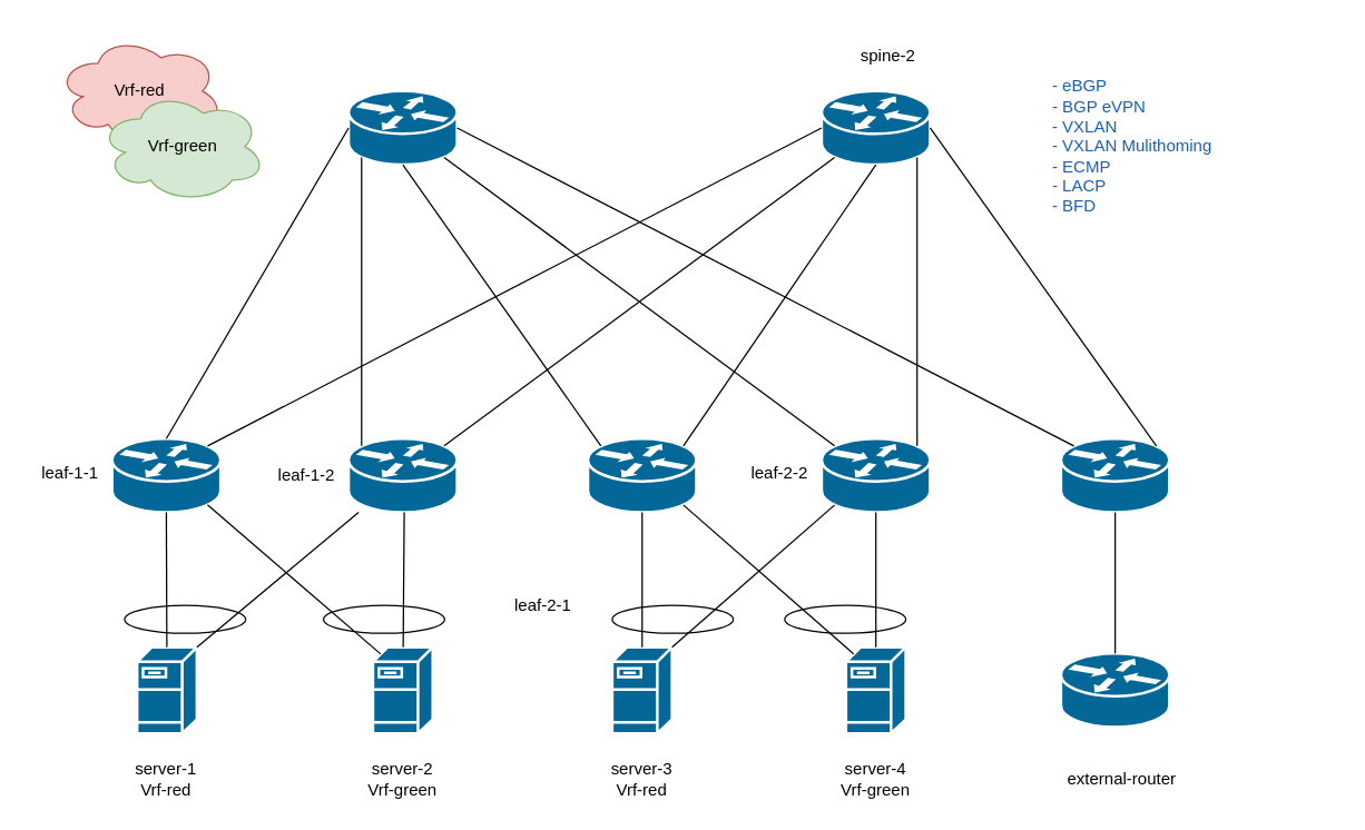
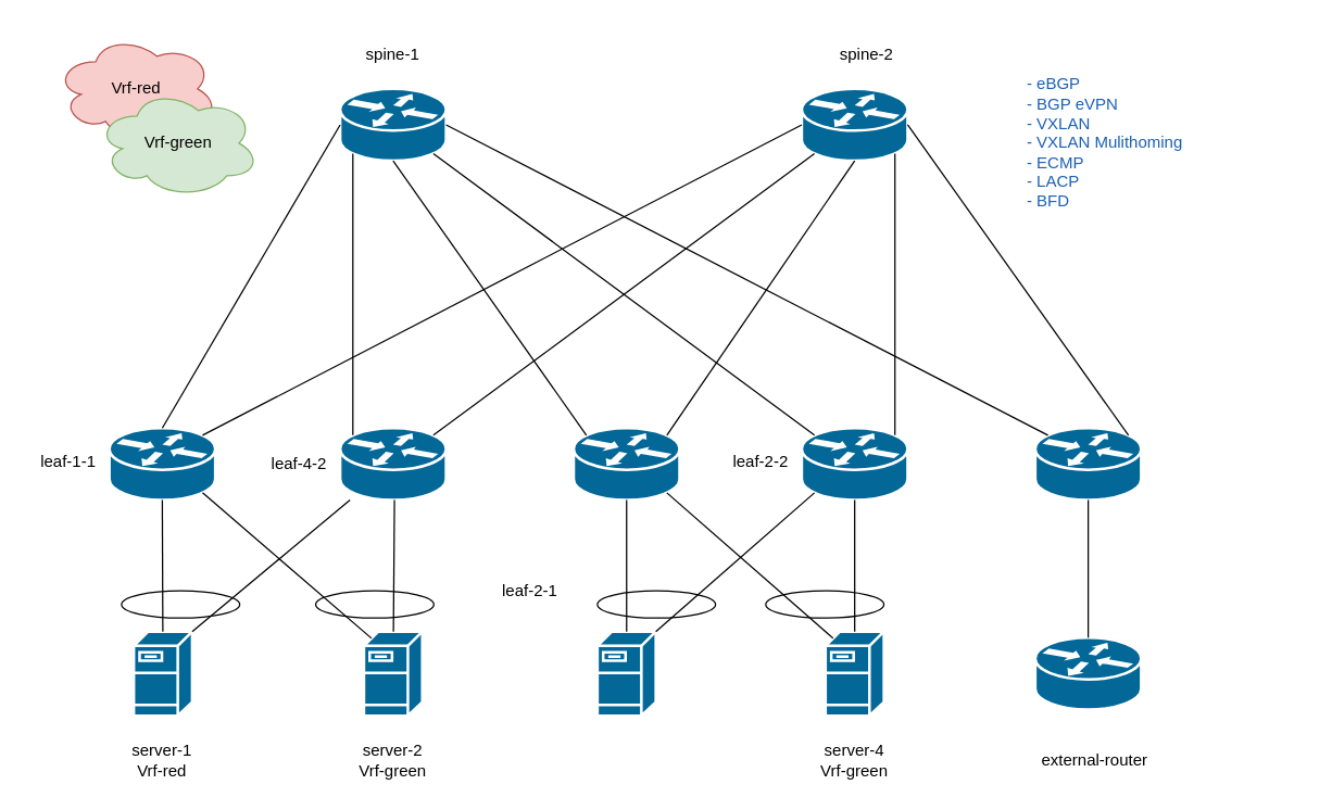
  <mxCell id="0" />
  <mxCell id="1" parent="0" />
  <mxCell id="2" value="" style="shape=mxgraph.cisco.routers.router;sketch=0;html=1;pointerEvents=1;dashed=0;fillColor=#036897;strokeColor=#ffffff;strokeWidth=2;verticalLabelPosition=bottom;verticalAlign=top;align=center;outlineConnect=0;" parent="1" vertex="1"><mxGeometry x="80" y="315" width="78" height="53" as="geometry" /></mxCell>
  <mxCell id="3" value="" style="shape=mxgraph.cisco.routers.router;sketch=0;html=1;pointerEvents=1;dashed=0;fillColor=#036897;strokeColor=#ffffff;strokeWidth=2;verticalLabelPosition=bottom;verticalAlign=top;align=center;outlineConnect=0;" parent="1" vertex="1"><mxGeometry x="250" y="65" width="78" height="53" as="geometry" /></mxCell>
  <mxCell id="4" value="" style="shape=mxgraph.cisco.routers.router;sketch=0;html=1;pointerEvents=1;dashed=0;fillColor=#036897;strokeColor=#ffffff;strokeWidth=2;verticalLabelPosition=bottom;verticalAlign=top;align=center;outlineConnect=0;" parent="1" vertex="1"><mxGeometry x="250" y="315" width="78" height="53" as="geometry" /></mxCell>
  <mxCell id="5" value="" style="shape=mxgraph.cisco.routers.router;sketch=0;html=1;pointerEvents=1;dashed=0;fillColor=#036897;strokeColor=#ffffff;strokeWidth=2;verticalLabelPosition=bottom;verticalAlign=top;align=center;outlineConnect=0;" parent="1" vertex="1"><mxGeometry x="422" y="315" width="78" height="53" as="geometry" /></mxCell>
  <mxCell id="6" value="" style="shape=mxgraph.cisco.routers.router;sketch=0;html=1;pointerEvents=1;dashed=0;fillColor=#036897;strokeColor=#ffffff;strokeWidth=2;verticalLabelPosition=bottom;verticalAlign=top;align=center;outlineConnect=0;" parent="1" vertex="1"><mxGeometry x="590" y="65" width="78" height="53" as="geometry" /></mxCell>
  <mxCell id="7" value="" style="endArrow=none;html=1;rounded=0;entryX=0;entryY=0.5;entryDx=0;entryDy=0;entryPerimeter=0;exitX=0.5;exitY=0;exitDx=0;exitDy=0;exitPerimeter=0;startArrow=none;startFill=0;endFill=0;strokeColor=#000000;" parent="1" source="2" target="3" edge="1"><mxGeometry width="50" height="50" relative="1" as="geometry"><mxPoint x="390" y="415" as="sourcePoint" /><mxPoint x="440" y="365" as="targetPoint" /></mxGeometry></mxCell>
  <mxCell id="8" value="" style="endArrow=none;html=1;rounded=0;entryX=0.12;entryY=0.9;entryDx=0;entryDy=0;entryPerimeter=0;exitX=0.88;exitY=0.1;exitDx=0;exitDy=0;exitPerimeter=0;" parent="1" source="4" edge="1" target="6"><mxGeometry width="50" height="50" relative="1" as="geometry"><mxPoint x="350" y="275" as="sourcePoint" /><mxPoint x="521" y="101" as="targetPoint" /></mxGeometry></mxCell>
  <mxCell id="9" value="" style="endArrow=none;html=1;rounded=0;entryX=0.12;entryY=0.9;entryDx=0;entryDy=0;entryPerimeter=0;startArrow=none;startFill=0;exitX=0.12;exitY=0.1;exitDx=0;exitDy=0;exitPerimeter=0;" parent="1" source="4" target="3" edge="1"><mxGeometry width="50" height="50" relative="1" as="geometry"><mxPoint x="220" y="315" as="sourcePoint" /><mxPoint x="279" y="111" as="targetPoint" /></mxGeometry></mxCell>
  <mxCell id="10" value="" style="endArrow=none;html=1;rounded=0;entryX=0.5;entryY=1;entryDx=0;entryDy=0;entryPerimeter=0;exitX=0.88;exitY=0.1;exitDx=0;exitDy=0;exitPerimeter=0;" parent="1" edge="1" target="6" source="5"><mxGeometry width="50" height="50" relative="1" as="geometry"><mxPoint x="656" y="222" as="sourcePoint" /><mxPoint x="570" y="98" as="targetPoint" /></mxGeometry></mxCell>
  <mxCell id="11" value="" style="endArrow=none;html=1;rounded=0;exitX=0.88;exitY=0.1;exitDx=0;exitDy=0;exitPerimeter=0;entryX=0;entryY=0.5;entryDx=0;entryDy=0;entryPerimeter=0;startArrow=none;startFill=0;endFill=0;strokeColor=#000000;" parent="1" source="2" target="6" edge="1"><mxGeometry width="50" height="50" relative="1" as="geometry"><mxPoint x="390" y="415" as="sourcePoint" /><mxPoint x="480" y="85" as="targetPoint" /></mxGeometry></mxCell>
  <mxCell id="12" value="" style="endArrow=none;html=1;rounded=0;exitX=0.12;exitY=0.1;exitDx=0;exitDy=0;exitPerimeter=0;entryX=0.5;entryY=1;entryDx=0;entryDy=0;entryPerimeter=0;" parent="1" source="5" target="3" edge="1"><mxGeometry width="50" height="50" relative="1" as="geometry"><mxPoint x="219" y="240" as="sourcePoint" /><mxPoint x="510" y="107" as="targetPoint" /></mxGeometry></mxCell>
  <mxCell id="13" value="" style="shape=mxgraph.cisco.routers.router;sketch=0;html=1;pointerEvents=1;dashed=0;fillColor=#036897;strokeColor=#ffffff;strokeWidth=2;verticalLabelPosition=bottom;verticalAlign=top;align=center;outlineConnect=0;" vertex="1" parent="1"><mxGeometry x="762" y="315" width="78" height="53" as="geometry" /></mxCell>
  <mxCell id="14" value="" style="shape=mxgraph.cisco.routers.router;sketch=0;html=1;pointerEvents=1;dashed=0;fillColor=#036897;strokeColor=#ffffff;strokeWidth=2;verticalLabelPosition=bottom;verticalAlign=top;align=center;outlineConnect=0;" vertex="1" parent="1"><mxGeometry x="590" y="315" width="78" height="53" as="geometry" /></mxCell>
  <mxCell id="15" value="" style="endArrow=none;html=1;rounded=0;entryX=0.88;entryY=0.9;entryDx=0;entryDy=0;entryPerimeter=0;exitX=0.12;exitY=0.1;exitDx=0;exitDy=0;exitPerimeter=0;" edge="1" parent="1" source="14" target="3"><mxGeometry width="50" height="50" relative="1" as="geometry"><mxPoint x="600" y="265" as="sourcePoint" /><mxPoint x="710" y="365" as="targetPoint" /></mxGeometry></mxCell>
  <mxCell id="16" value="" style="endArrow=none;html=1;rounded=0;exitX=1;exitY=0.5;exitDx=0;exitDy=0;exitPerimeter=0;entryX=0.12;entryY=0.1;entryDx=0;entryDy=0;entryPerimeter=0;" edge="1" parent="1" source="3" target="13"><mxGeometry width="50" height="50" relative="1" as="geometry"><mxPoint x="660" y="415" as="sourcePoint" /><mxPoint x="710" y="365" as="targetPoint" /></mxGeometry></mxCell>
  <mxCell id="17" value="" style="endArrow=none;html=1;rounded=0;exitX=0.88;exitY=0.1;exitDx=0;exitDy=0;exitPerimeter=0;entryX=0.88;entryY=0.9;entryDx=0;entryDy=0;entryPerimeter=0;" edge="1" parent="1" source="14" target="6"><mxGeometry width="50" height="50" relative="1" as="geometry"><mxPoint x="660" y="415" as="sourcePoint" /><mxPoint x="600" y="105" as="targetPoint" /></mxGeometry></mxCell>
  <mxCell id="18" value="" style="endArrow=none;html=1;rounded=0;exitX=0.88;exitY=0.1;exitDx=0;exitDy=0;exitPerimeter=0;entryX=1;entryY=0.5;entryDx=0;entryDy=0;entryPerimeter=0;" edge="1" parent="1" source="13" target="6"><mxGeometry width="50" height="50" relative="1" as="geometry"><mxPoint x="840" y="305" as="sourcePoint" /><mxPoint x="970" y="85" as="targetPoint" /></mxGeometry></mxCell>
+ <mxCell id="19" value="&lt;div&gt;spine-1&lt;/div&gt;" style="text;html=1;align=center;verticalAlign=middle;whiteSpace=wrap;rounded=0;" vertex="1" parent="1"><mxGeometry x="259" y="25" width="60" height="30" as="geometry" /></mxCell>
  <mxCell id="20" value="&lt;div&gt;spine-2&lt;/div&gt;" style="text;html=1;align=center;verticalAlign=middle;whiteSpace=wrap;rounded=0;" vertex="1" parent="1"><mxGeometry x="607.5" y="25" width="60" height="30" as="geometry" /></mxCell>
  <mxCell id="21" value="&lt;div&gt;leaf-1-1&lt;/div&gt;" style="text;html=1;align=center;verticalAlign=middle;whiteSpace=wrap;rounded=0;" vertex="1" parent="1"><mxGeometry x="20" y="325" width="60" height="30" as="geometry" /></mxCell>
- <mxCell id="22" value="&lt;div&gt;leaf-1-2&lt;/div&gt;" style="text;html=1;align=center;verticalAlign=middle;whiteSpace=wrap;rounded=0;" vertex="1" parent="1"><mxGeometry x="190" y="326.5" width="60" height="30" as="geometry" /></mxCell>
+ <mxCell id="22" value="&lt;div&gt;leaf-4-2&lt;/div&gt;" style="text;html=1;align=center;verticalAlign=middle;whiteSpace=wrap;rounded=0;" vertex="1" parent="1"><mxGeometry x="190" y="326.5" width="60" height="30" as="geometry" /></mxCell>
  <mxCell id="23" value="" style="shape=mxgraph.cisco.servers.fileserver;sketch=0;html=1;pointerEvents=1;dashed=0;fillColor=#036897;strokeColor=#ffffff;strokeWidth=2;verticalLabelPosition=bottom;verticalAlign=top;align=center;outlineConnect=0;" vertex="1" parent="1"><mxGeometry x="98" y="465" width="43" height="62" as="geometry" /></mxCell>
  <mxCell id="24" value="" style="shape=mxgraph.cisco.servers.fileserver;sketch=0;html=1;pointerEvents=1;dashed=0;fillColor=#036897;strokeColor=#ffffff;strokeWidth=2;verticalLabelPosition=bottom;verticalAlign=top;align=center;outlineConnect=0;" vertex="1" parent="1"><mxGeometry x="267.5" y="465" width="43" height="62" as="geometry" /></mxCell>
  <mxCell id="25" value="" style="shape=mxgraph.cisco.servers.fileserver;sketch=0;html=1;pointerEvents=1;dashed=0;fillColor=#036897;strokeColor=#ffffff;strokeWidth=2;verticalLabelPosition=bottom;verticalAlign=top;align=center;outlineConnect=0;" vertex="1" parent="1"><mxGeometry x="439.5" y="465" width="43" height="62" as="geometry" /></mxCell>
  <mxCell id="26" value="" style="shape=mxgraph.cisco.routers.router;sketch=0;html=1;pointerEvents=1;dashed=0;fillColor=#036897;strokeColor=#ffffff;strokeWidth=2;verticalLabelPosition=bottom;verticalAlign=top;align=center;outlineConnect=0;" vertex="1" parent="1"><mxGeometry x="762" y="469.5" width="78" height="53" as="geometry" /></mxCell>
  <mxCell id="27" value="" style="endArrow=none;html=1;rounded=0;entryX=0.5;entryY=1;entryDx=0;entryDy=0;entryPerimeter=0;startArrow=none;startFill=0;endFill=0;strokeColor=#000000;" edge="1" parent="1" source="23" target="2"><mxGeometry width="50" height="50" relative="1" as="geometry"><mxPoint x="660" y="305" as="sourcePoint" /><mxPoint x="710" y="255" as="targetPoint" /></mxGeometry></mxCell>
  <mxCell id="28" value="" style="endArrow=none;html=1;rounded=0;" edge="1" parent="1" source="24"><mxGeometry width="50" height="50" relative="1" as="geometry"><mxPoint x="240" y="418" as="sourcePoint" /><mxPoint x="290" y="368" as="targetPoint" /></mxGeometry></mxCell>
  <mxCell id="29" value="" style="endArrow=none;html=1;rounded=0;exitX=1;exitY=0;exitDx=0;exitDy=0;exitPerimeter=0;startArrow=none;startFill=0;" edge="1" parent="1" source="23" target="4"><mxGeometry width="50" height="50" relative="1" as="geometry"><mxPoint x="660" y="305" as="sourcePoint" /><mxPoint x="710" y="255" as="targetPoint" /></mxGeometry></mxCell>
  <mxCell id="30" value="" style="endArrow=none;html=1;rounded=0;entryX=0.88;entryY=0.9;entryDx=0;entryDy=0;entryPerimeter=0;exitX=0.13;exitY=0.08;exitDx=0;exitDy=0;exitPerimeter=0;" edge="1" parent="1" source="24" target="2"><mxGeometry width="50" height="50" relative="1" as="geometry"><mxPoint x="660" y="305" as="sourcePoint" /><mxPoint x="710" y="255" as="targetPoint" /></mxGeometry></mxCell>
  <mxCell id="31" value="" style="shape=mxgraph.cisco.servers.fileserver;sketch=0;html=1;pointerEvents=1;dashed=0;fillColor=#036897;strokeColor=#ffffff;strokeWidth=2;verticalLabelPosition=bottom;verticalAlign=top;align=center;outlineConnect=0;" vertex="1" parent="1"><mxGeometry x="607.5" y="465" width="43" height="62" as="geometry" /></mxCell>
  <mxCell id="32" value="" style="endArrow=none;html=1;rounded=0;entryX=0.5;entryY=0;entryDx=0;entryDy=0;entryPerimeter=0;" edge="1" parent="1" source="5" target="25"><mxGeometry width="50" height="50" relative="1" as="geometry"><mxPoint x="660" y="305" as="sourcePoint" /><mxPoint x="710" y="255" as="targetPoint" /></mxGeometry></mxCell>
  <mxCell id="33" value="" style="endArrow=none;html=1;rounded=0;" edge="1" parent="1" source="31" target="14"><mxGeometry width="50" height="50" relative="1" as="geometry"><mxPoint x="660" y="305" as="sourcePoint" /><mxPoint x="710" y="255" as="targetPoint" /></mxGeometry></mxCell>
  <mxCell id="34" value="" style="endArrow=none;html=1;rounded=0;exitX=0.88;exitY=0.9;exitDx=0;exitDy=0;exitPerimeter=0;entryX=0.13;entryY=0.08;entryDx=0;entryDy=0;entryPerimeter=0;" edge="1" parent="1" source="5" target="31"><mxGeometry width="50" height="50" relative="1" as="geometry"><mxPoint x="660" y="305" as="sourcePoint" /><mxPoint x="710" y="255" as="targetPoint" /></mxGeometry></mxCell>
  <mxCell id="35" value="" style="endArrow=none;html=1;rounded=0;exitX=1;exitY=0;exitDx=0;exitDy=0;exitPerimeter=0;entryX=0.12;entryY=0.9;entryDx=0;entryDy=0;entryPerimeter=0;" edge="1" parent="1" source="25" target="14"><mxGeometry width="50" height="50" relative="1" as="geometry"><mxPoint x="660" y="305" as="sourcePoint" /><mxPoint x="710" y="255" as="targetPoint" /></mxGeometry></mxCell>
  <mxCell id="36" value="" style="endArrow=none;html=1;rounded=0;exitX=0.5;exitY=1;exitDx=0;exitDy=0;exitPerimeter=0;entryX=0.5;entryY=0;entryDx=0;entryDy=0;entryPerimeter=0;" edge="1" parent="1" source="13" target="26"><mxGeometry width="50" height="50" relative="1" as="geometry"><mxPoint x="660" y="305" as="sourcePoint" /><mxPoint x="710" y="255" as="targetPoint" /></mxGeometry></mxCell>
  <mxCell id="37" value="&lt;div&gt;leaf-2-1&lt;/div&gt;" style="text;html=1;align=center;verticalAlign=middle;whiteSpace=wrap;rounded=0;" vertex="1" parent="1"><mxGeometry x="360" y="420" width="60" height="30" as="geometry" /></mxCell>
  <mxCell id="38" value="&lt;div&gt;leaf-2-2&lt;/div&gt;" style="text;html=1;align=center;verticalAlign=middle;whiteSpace=wrap;rounded=0;" vertex="1" parent="1"><mxGeometry x="530" y="325" width="60" height="30" as="geometry" /></mxCell>
  <mxCell id="39" value="external-router" style="text;html=1;align=center;verticalAlign=middle;whiteSpace=wrap;rounded=0;" vertex="1" parent="1"><mxGeometry x="746" y="545" width="120" height="30" as="geometry" /></mxCell>
  <mxCell id="40" value="&lt;div&gt;server-1&lt;/div&gt;&lt;div&gt;Vrf-red&lt;br&gt;&lt;/div&gt;" style="text;html=1;align=center;verticalAlign=middle;whiteSpace=wrap;rounded=0;" vertex="1" parent="1"><mxGeometry x="89" y="545" width="60" height="30" as="geometry" /></mxCell>
  <mxCell id="41" value="&lt;div&gt;server-2&lt;/div&gt;&lt;div&gt;Vrf-green&lt;br&gt;&lt;/div&gt;" style="text;html=1;align=center;verticalAlign=middle;whiteSpace=wrap;rounded=0;" vertex="1" parent="1"><mxGeometry x="259" y="545" width="60" height="30" as="geometry" /></mxCell>
- <mxCell id="42" value="&lt;div&gt;server-3&lt;/div&gt;&lt;div&gt;Vrf-red&lt;br&gt;&lt;/div&gt;" style="text;html=1;align=center;verticalAlign=middle;whiteSpace=wrap;rounded=0;" vertex="1" parent="1"><mxGeometry x="431" y="545" width="60" height="30" as="geometry" /></mxCell>
  <mxCell id="43" value="&lt;div&gt;server-4&lt;/div&gt;&lt;div&gt;Vrf-green&lt;br&gt;&lt;/div&gt;" style="text;html=1;align=center;verticalAlign=middle;whiteSpace=wrap;rounded=0;" vertex="1" parent="1"><mxGeometry x="599" y="545" width="60" height="30" as="geometry" /></mxCell>
  <mxCell id="44" value="Vrf-red" style="ellipse;shape=cloud;whiteSpace=wrap;html=1;fillColor=#f8cecc;strokeColor=#b85450;" vertex="1" parent="1"><mxGeometry x="40" y="25" width="120" height="80" as="geometry" /></mxCell>
  <mxCell id="45" value="Vrf-green" style="ellipse;shape=cloud;whiteSpace=wrap;html=1;fillColor=#d5e8d4;strokeColor=#82b366;" vertex="1" parent="1"><mxGeometry x="70.5" y="65" width="120" height="80" as="geometry" /></mxCell>
  <mxCell id="46" value="&lt;div align=&quot;left&quot;&gt;&lt;font color=&quot;#1a5fb4&quot;&gt;- eBGP&lt;/font&gt;&lt;/div&gt;&lt;div align=&quot;left&quot;&gt;&lt;font color=&quot;#1a5fb4&quot;&gt;- BGP eVPN&lt;br&gt;&lt;/font&gt;&lt;/div&gt;&lt;div align=&quot;left&quot;&gt;&lt;font color=&quot;#1a5fb4&quot;&gt;- VXLAN&lt;/font&gt;&lt;/div&gt;&lt;div align=&quot;left&quot;&gt;&lt;font color=&quot;#1a5fb4&quot;&gt;- VXLAN Mulithoming&lt;/font&gt;&lt;/div&gt;&lt;div align=&quot;left&quot;&gt;&lt;font color=&quot;#1a5fb4&quot;&gt;- ECMP&lt;/font&gt;&lt;/div&gt;&lt;div align=&quot;left&quot;&gt;&lt;font color=&quot;#1a5fb4&quot;&gt;- LACP&lt;/font&gt;&lt;/div&gt;&lt;div align=&quot;left&quot;&gt;&lt;font color=&quot;#1a5fb4&quot;&gt;- BFD&lt;br&gt;&lt;/font&gt;&lt;/div&gt;" style="text;html=1;align=center;verticalAlign=middle;whiteSpace=wrap;rounded=0;" vertex="1" parent="1"><mxGeometry x="668" y="20" width="291" height="170" as="geometry" /></mxCell>
  <mxCell id="47" value="" style="ellipse;whiteSpace=wrap;html=1;fillColor=none;" vertex="1" parent="1"><mxGeometry x="563.5" y="435" width="87" height="20" as="geometry" /></mxCell>
  <mxCell id="48" value="" style="ellipse;whiteSpace=wrap;html=1;fillColor=none;" vertex="1" parent="1"><mxGeometry x="439.5" y="435" width="87" height="20" as="geometry" /></mxCell>
  <mxCell id="49" value="" style="ellipse;whiteSpace=wrap;html=1;fillColor=none;" vertex="1" parent="1"><mxGeometry x="232" y="435" width="87" height="20" as="geometry" /></mxCell>
  <mxCell id="50" value="" style="ellipse;whiteSpace=wrap;html=1;fillColor=none;strokeColor=#000000;" vertex="1" parent="1"><mxGeometry x="89" y="435" width="87" height="20" as="geometry" /></mxCell>
